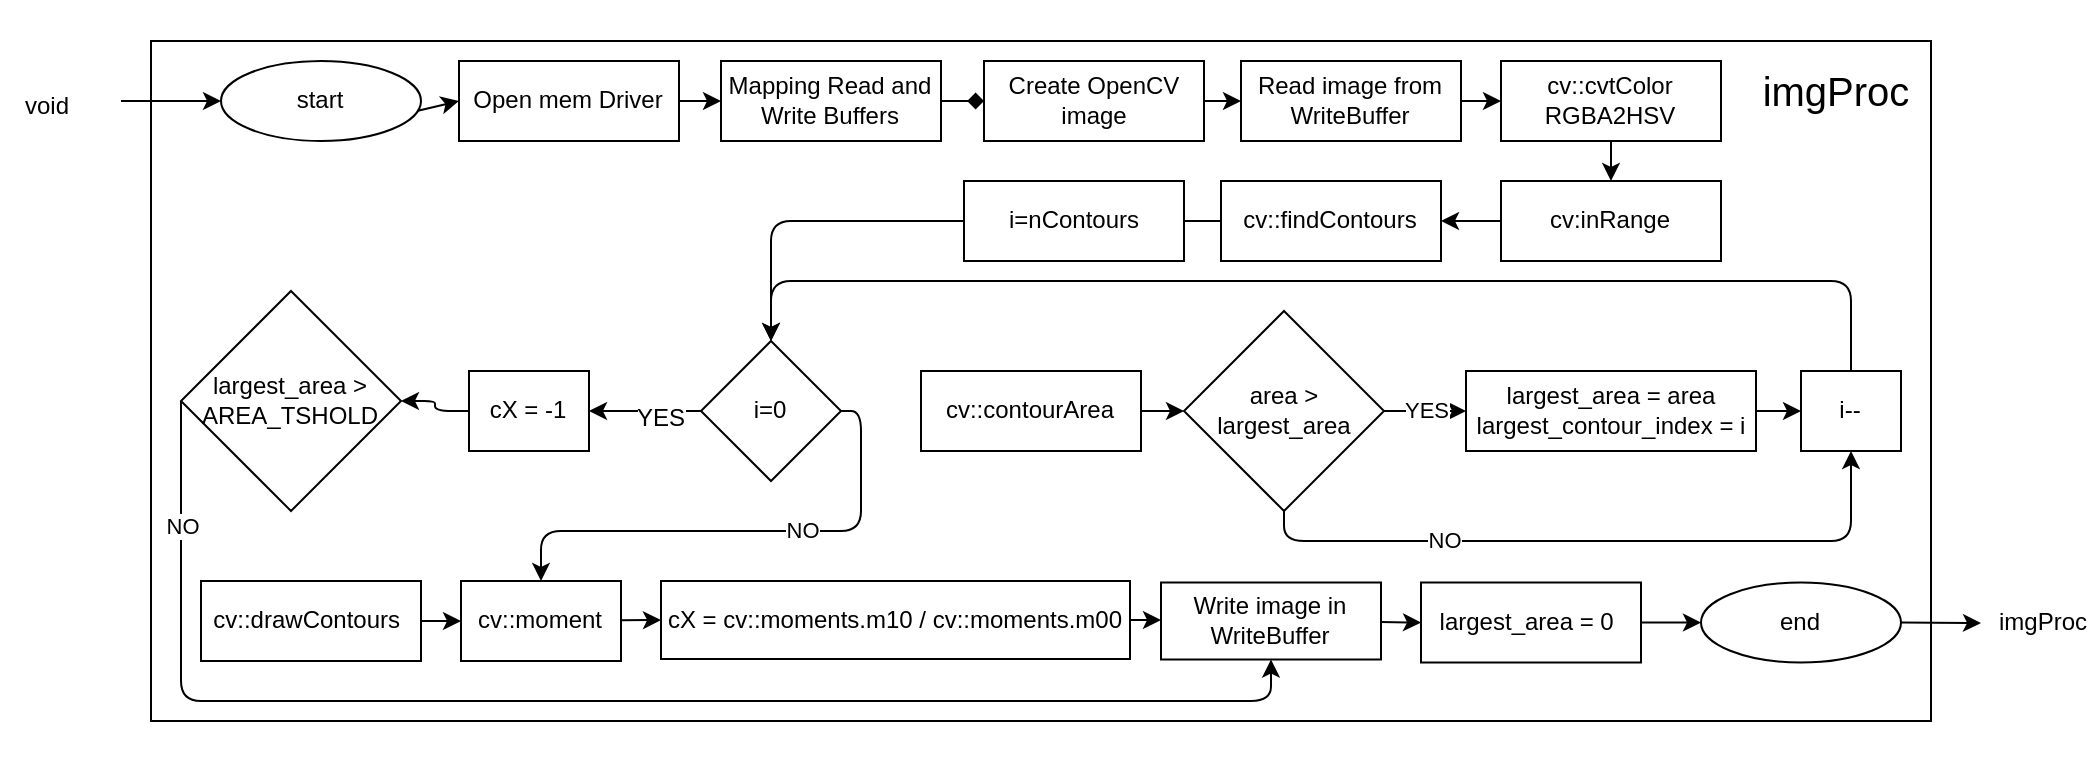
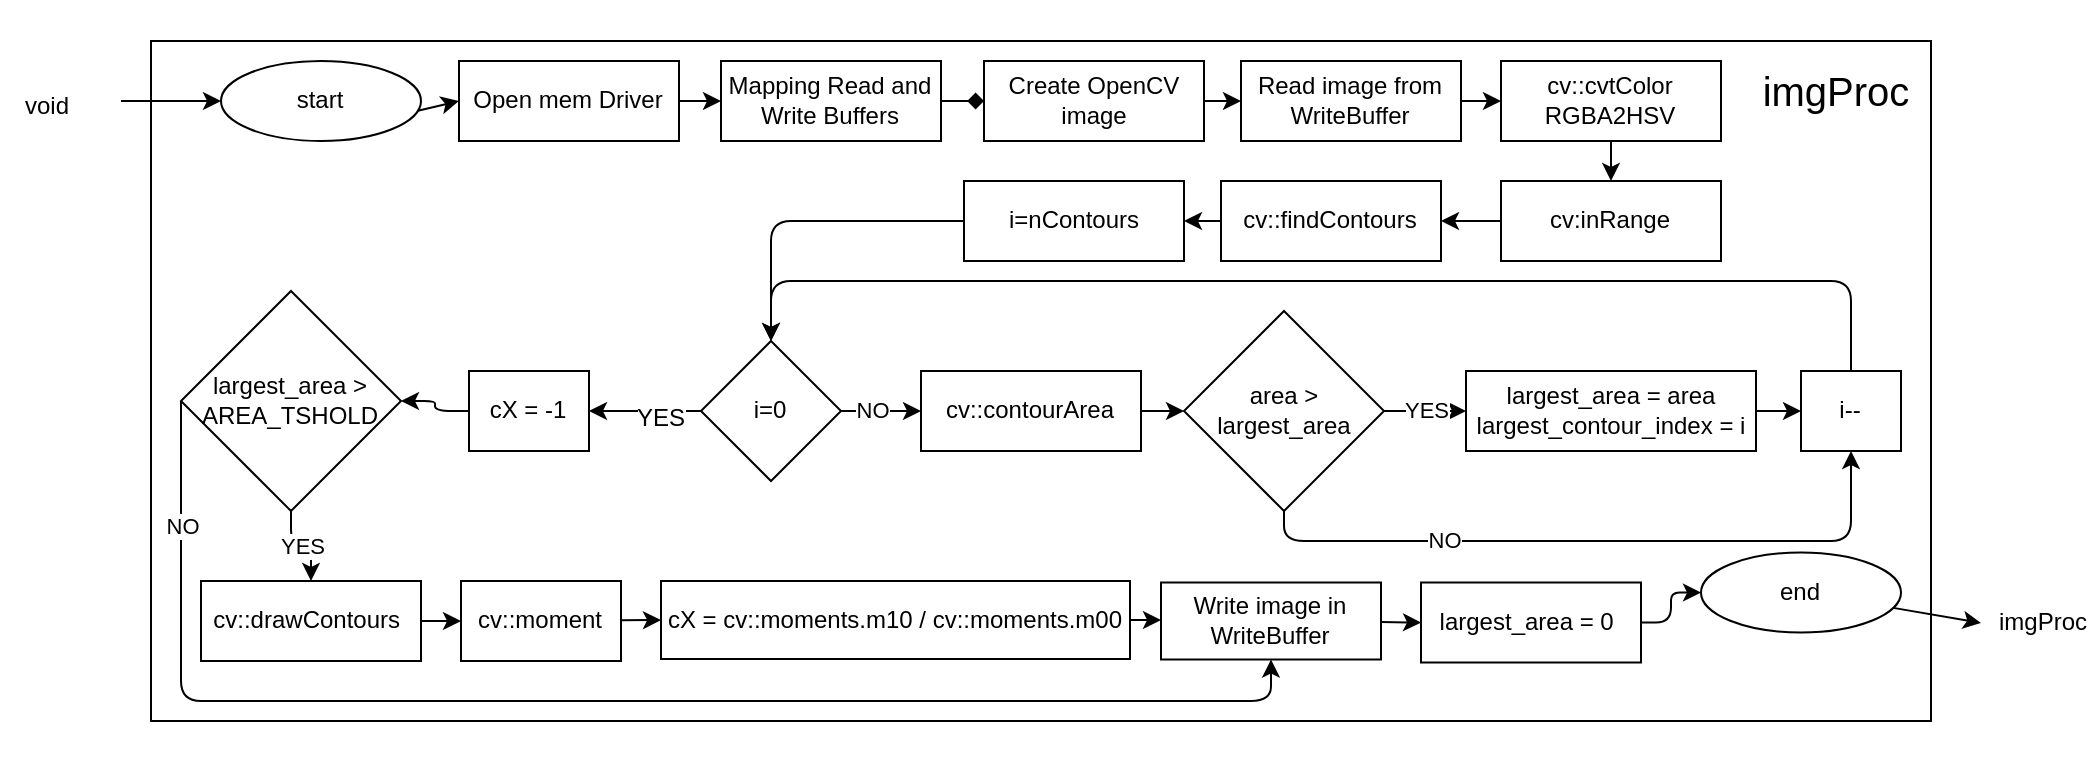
  <mxCell id="0" />
  <mxCell id="1" parent="0" />
  <mxCell id="2" value="" style="rounded=0;whiteSpace=wrap;html=1;fillColor=none;" parent="1" vertex="1"><mxGeometry x="75" width="890" height="340" as="geometry" y="20" /></mxCell>
  <mxCell id="3" style="edgeStyle=none;html=1;" parent="1" source="4" target="6" edge="1"><mxGeometry relative="1" as="geometry" /></mxCell>
  <mxCell id="4" value="Open mem Driver" style="rounded=0;whiteSpace=wrap;html=1;" parent="1" vertex="1"><mxGeometry x="229" y="30" width="110" height="40" as="geometry" /></mxCell>
  <mxCell id="5" style="edgeStyle=none;html=1;endArrow=diamond;" parent="1" source="6" target="8" edge="1"><mxGeometry relative="1" as="geometry" /></mxCell>
  <mxCell id="6" value="Mapping Read and Write Buffers" style="rounded=0;whiteSpace=wrap;html=1;" parent="1" vertex="1"><mxGeometry x="360" y="30" width="110" height="40" as="geometry" /></mxCell>
  <mxCell id="7" style="edgeStyle=none;html=1;entryX=0;entryY=0.5;entryDx=0;entryDy=0;" parent="1" source="8" target="46" edge="1"><mxGeometry relative="1" as="geometry"><mxPoint x="634.94" y="50" as="targetPoint" /></mxGeometry></mxCell>
  <mxCell id="8" value="Create OpenCV image" style="rounded=0;whiteSpace=wrap;html=1;" parent="1" vertex="1"><mxGeometry x="491.5" y="30" width="110" height="40" as="geometry" /></mxCell>
  <mxCell id="9" style="edgeStyle=orthogonalEdgeStyle;html=1;entryX=0.5;entryY=0;entryDx=0;entryDy=0;exitX=0.5;exitY=1;exitDx=0;exitDy=0;" parent="1" source="10" target="12" edge="1"><mxGeometry relative="1" as="geometry"><Array as="points"><mxPoint x="805" y="80" /><mxPoint x="805" y="80" /></Array></mxGeometry></mxCell>
  <mxCell id="10" value="cv::cvtColor RGBA2HSV" style="rounded=0;whiteSpace=wrap;html=1;" parent="1" vertex="1"><mxGeometry x="750" y="30" width="110" height="40" as="geometry" /></mxCell>
  <mxCell id="11" style="edgeStyle=orthogonalEdgeStyle;html=1;entryX=1;entryY=0.5;entryDx=0;entryDy=0;" parent="1" source="12" target="14" edge="1"><mxGeometry relative="1" as="geometry" /></mxCell>
  <mxCell id="12" value="cv:inRange" style="rounded=0;whiteSpace=wrap;html=1;" parent="1" vertex="1"><mxGeometry x="750" y="90" width="110" height="40" as="geometry" /></mxCell>
- <mxCell id="13" style="edgeStyle=none;html=1;endArrow=none;" parent="1" source="14" target="19" edge="1"><mxGeometry relative="1" as="geometry" /></mxCell>
+ <mxCell id="13" style="edgeStyle=none;html=1;" parent="1" source="14" target="19" edge="1"><mxGeometry relative="1" as="geometry" /></mxCell>
  <mxCell id="14" value="cv::findContours" style="rounded=0;whiteSpace=wrap;html=1;" parent="1" vertex="1"><mxGeometry x="610" y="90" width="110" height="40" as="geometry" /></mxCell>
- <mxCell id="15" value="NO" style="edgeStyle=orthogonalEdgeStyle;html=1;exitX=1;exitY=0.5;exitDx=0;exitDy=0;" parent="1" source="17" target="48" edge="1"><mxGeometry x="-0.223" relative="1" as="geometry"><mxPoint as="offset" /></mxGeometry></mxCell>
+ <mxCell id="15" value="NO" style="edgeStyle=orthogonalEdgeStyle;html=1;entryX=0;entryY=0.5;entryDx=0;entryDy=0;exitX=1;exitY=0.5;exitDx=0;exitDy=0;" parent="1" source="17" target="31" edge="1"><mxGeometry x="-0.223" relative="1" as="geometry"><mxPoint as="offset" /></mxGeometry></mxCell>
  <mxCell id="16" value="&lt;font style=&quot;font-size: 12px&quot;&gt;YES&lt;/font&gt;" style="edgeStyle=orthogonalEdgeStyle;html=1;fontSize=20;startArrow=none;startFill=0;endArrow=classic;endFill=1;" parent="1" source="17" target="25" edge="1"><mxGeometry x="-0.286" relative="1" as="geometry"><mxPoint as="offset" /></mxGeometry></mxCell>
  <mxCell id="17" value="i=0" style="rhombus;whiteSpace=wrap;html=1;" parent="1" vertex="1"><mxGeometry x="350" y="170" width="70" height="70" as="geometry" /></mxCell>
  <mxCell id="18" style="edgeStyle=orthogonalEdgeStyle;html=1;entryX=0.5;entryY=0;entryDx=0;entryDy=0;" parent="1" source="19" target="17" edge="1"><mxGeometry relative="1" as="geometry" /></mxCell>
  <mxCell id="19" value="i=nContours" style="rounded=0;whiteSpace=wrap;html=1;" parent="1" vertex="1"><mxGeometry x="481.5" y="90" width="110" height="40" as="geometry" /></mxCell>
+ <mxCell id="20" value="YES" style="edgeStyle=orthogonalEdgeStyle;html=1;entryX=0.5;entryY=0;entryDx=0;entryDy=0;exitX=0.5;exitY=1;exitDx=0;exitDy=0;" parent="1" source="23" target="27" edge="1"><mxGeometry relative="1" as="geometry" /></mxCell>
  <mxCell id="21" style="edgeStyle=orthogonalEdgeStyle;html=1;entryX=0.5;entryY=1;entryDx=0;entryDy=0;" edge="1" parent="1" source="23" target="52"><mxGeometry relative="1" as="geometry"><Array as="points"><mxPoint x="90" y="205" /><mxPoint x="90" y="350" /><mxPoint x="635" y="350" /></Array></mxGeometry></mxCell>
  <mxCell id="22" value="NO" style="edgeLabel;html=1;align=center;verticalAlign=middle;resizable=0;points=[];" vertex="1" connectable="0" parent="21"><mxGeometry x="-0.788" y="-2" relative="1" as="geometry"><mxPoint x="2" y="-14" as="offset" /></mxGeometry></mxCell>
  <mxCell id="23" value="largest_area &amp;gt;&lt;br&gt;AREA_TSHOLD" style="rhombus;whiteSpace=wrap;html=1;" parent="1" vertex="1"><mxGeometry x="90" y="145" width="110" height="110" as="geometry" /></mxCell>
  <mxCell id="24" style="edgeStyle=orthogonalEdgeStyle;html=1;fontSize=20;startArrow=none;startFill=0;endArrow=classic;endFill=1;entryX=1;entryY=0.5;entryDx=0;entryDy=0;" parent="1" source="25" target="23" edge="1"><mxGeometry relative="1" as="geometry"><Array as="points" /></mxGeometry></mxCell>
  <mxCell id="25" value="cX = -1" style="rounded=0;whiteSpace=wrap;html=1;" parent="1" vertex="1"><mxGeometry x="234" y="185" width="60" height="40" as="geometry" /></mxCell>
  <mxCell id="26" style="edgeStyle=orthogonalEdgeStyle;html=1;entryX=0;entryY=0.5;entryDx=0;entryDy=0;exitX=1;exitY=0.5;exitDx=0;exitDy=0;" parent="1" source="27" target="48" edge="1"><mxGeometry relative="1" as="geometry"><mxPoint x="185.25" y="445" as="targetPoint" /></mxGeometry></mxCell>
  <mxCell id="27" value="cv::drawContours&amp;nbsp;" style="rounded=0;whiteSpace=wrap;html=1;" parent="1" vertex="1"><mxGeometry x="100" y="290" width="110" height="40" as="geometry" /></mxCell>
  <mxCell id="28" style="edgeStyle=orthogonalEdgeStyle;html=1;entryX=0;entryY=0.5;entryDx=0;entryDy=0;fontSize=12;startArrow=none;startFill=0;endArrow=classic;endFill=1;exitX=1;exitY=0.5;exitDx=0;exitDy=0;" parent="1" source="29" target="52" edge="1"><mxGeometry relative="1" as="geometry"><mxPoint x="361.5" y="532.97" as="targetPoint" /><Array as="points" /></mxGeometry></mxCell>
  <mxCell id="29" value="cX = cv::moments.m10 / cv::moments.m00" style="rounded=0;whiteSpace=wrap;html=1;" parent="1" vertex="1"><mxGeometry x="330" y="290" width="234.5" height="39" as="geometry" /></mxCell>
  <mxCell id="30" style="edgeStyle=orthogonalEdgeStyle;html=1;entryX=0;entryY=0.5;entryDx=0;entryDy=0;exitX=1;exitY=0.5;exitDx=0;exitDy=0;" parent="1" source="31" target="34" edge="1"><mxGeometry relative="1" as="geometry" /></mxCell>
  <mxCell id="31" value="cv::contourArea" style="rounded=0;whiteSpace=wrap;html=1;" parent="1" vertex="1"><mxGeometry x="460" y="185" width="110" height="40" as="geometry" /></mxCell>
  <mxCell id="32" value="NO" style="edgeStyle=orthogonalEdgeStyle;html=1;exitX=0.5;exitY=1;exitDx=0;exitDy=0;entryX=0.5;entryY=1;entryDx=0;entryDy=0;" parent="1" source="34" target="36" edge="1"><mxGeometry x="-0.445" relative="1" as="geometry"><Array as="points"><mxPoint x="642" y="270" /><mxPoint x="925" y="270" /></Array><mxPoint as="offset" /></mxGeometry></mxCell>
  <mxCell id="33" value="YES" style="edgeStyle=orthogonalEdgeStyle;html=1;" parent="1" source="34" target="38" edge="1"><mxGeometry relative="1" as="geometry" /></mxCell>
  <mxCell id="34" value="area &amp;gt; largest_area" style="rhombus;whiteSpace=wrap;html=1;" parent="1" vertex="1"><mxGeometry x="591.5" y="155" width="100" height="100" as="geometry" /></mxCell>
  <mxCell id="35" style="edgeStyle=orthogonalEdgeStyle;html=1;entryX=0.5;entryY=0;entryDx=0;entryDy=0;" parent="1" source="36" target="17" edge="1"><mxGeometry relative="1" as="geometry"><Array as="points"><mxPoint x="925" y="140" /><mxPoint x="385" y="140" /></Array></mxGeometry></mxCell>
  <mxCell id="36" value="i--" style="rounded=0;whiteSpace=wrap;html=1;" parent="1" vertex="1"><mxGeometry x="900" y="185" width="50" height="40" as="geometry" /></mxCell>
  <mxCell id="37" style="edgeStyle=orthogonalEdgeStyle;html=1;entryX=0;entryY=0.5;entryDx=0;entryDy=0;" parent="1" source="38" target="36" edge="1"><mxGeometry relative="1" as="geometry" /></mxCell>
  <mxCell id="38" value="largest_area = area&lt;br&gt;largest_contour_index = i" style="rounded=0;whiteSpace=wrap;html=1;" parent="1" vertex="1"><mxGeometry x="732.5" y="185" width="145" height="40" as="geometry" /></mxCell>
  <mxCell id="39" style="edgeStyle=orthogonalEdgeStyle;html=1;exitX=1;exitY=0.5;exitDx=0;exitDy=0;" parent="1" source="46" target="10" edge="1"><mxGeometry relative="1" as="geometry"><mxPoint x="744.94" y="50" as="sourcePoint" /></mxGeometry></mxCell>
  <mxCell id="40" style="edgeStyle=orthogonalEdgeStyle;html=1;fontSize=12;startArrow=none;startFill=0;endArrow=classic;endFill=1;" parent="1" source="41" target="50" edge="1"><mxGeometry relative="1" as="geometry" /></mxCell>
  <mxCell id="41" value="&lt;font face=&quot;helvetica&quot;&gt;largest_area = 0&amp;nbsp;&lt;/font&gt;" style="rounded=0;whiteSpace=wrap;html=1;" parent="1" vertex="1"><mxGeometry x="710" y="290.75" width="110" height="40" as="geometry" /></mxCell>
  <mxCell id="42" style="edgeStyle=orthogonalEdgeStyle;html=1;startArrow=classic;startFill=1;endArrow=none;endFill=0;" parent="1" source="44" edge="1"><mxGeometry relative="1" as="geometry"><mxPoint x="60" y="50" as="targetPoint" /></mxGeometry></mxCell>
  <mxCell id="43" style="edgeStyle=none;html=1;entryX=0;entryY=0.5;entryDx=0;entryDy=0;" parent="1" source="44" target="4" edge="1"><mxGeometry relative="1" as="geometry" /></mxCell>
  <mxCell id="44" value="start" style="ellipse;whiteSpace=wrap;html=1;fillColor=none;" parent="1" vertex="1"><mxGeometry x="110" y="30" width="100" height="40" as="geometry" /></mxCell>
  <mxCell id="45" value="imgProc" style="text;html=1;strokeColor=none;fillColor=none;align=center;verticalAlign=middle;whiteSpace=wrap;rounded=0;fontSize=20;" parent="1" vertex="1"><mxGeometry x="877.5" y="30" width="80" height="30" as="geometry" /></mxCell>
  <mxCell id="46" value="Read image from WriteBuffer" style="rounded=0;whiteSpace=wrap;html=1;" parent="1" vertex="1"><mxGeometry x="620" y="30" width="110" height="40" as="geometry" /></mxCell>
  <mxCell id="47" style="edgeStyle=none;html=1;entryX=0;entryY=0.5;entryDx=0;entryDy=0;" parent="1" source="48" target="29" edge="1"><mxGeometry relative="1" as="geometry"><mxPoint x="530" y="322" as="targetPoint" /></mxGeometry></mxCell>
  <mxCell id="48" value="cv::moment" style="rounded=0;whiteSpace=wrap;html=1;" parent="1" vertex="1"><mxGeometry x="230" y="290" width="80" height="40" as="geometry" /></mxCell>
  <mxCell id="49" style="edgeStyle=none;html=1;" parent="1" source="50" edge="1"><mxGeometry relative="1" as="geometry"><mxPoint x="990" y="311" as="targetPoint" /></mxGeometry></mxCell>
- <mxCell id="50" value="end" style="ellipse;whiteSpace=wrap;html=1;fillColor=none;" parent="1" vertex="1"><mxGeometry x="850" y="290.75" width="100" height="40" as="geometry" /></mxCell>
+ <mxCell id="50" value="end" style="ellipse;whiteSpace=wrap;html=1;fillColor=none;" parent="1" vertex="1"><mxGeometry x="850" y="275.75" width="100" height="40" as="geometry" /></mxCell>
  <mxCell id="51" style="edgeStyle=none;html=1;entryX=0;entryY=0.5;entryDx=0;entryDy=0;" parent="1" source="52" target="41" edge="1"><mxGeometry relative="1" as="geometry" /></mxCell>
  <mxCell id="52" value="&lt;font face=&quot;helvetica&quot;&gt;Write image in WriteBuffer&lt;/font&gt;" style="rounded=0;whiteSpace=wrap;html=1;" parent="1" vertex="1"><mxGeometry x="580" y="290.75" width="110" height="38.5" as="geometry" /></mxCell>
  <mxCell id="53" value="&lt;span style=&quot;font-size: 12px&quot;&gt;void&lt;/span&gt;" style="edgeLabel;html=1;align=center;verticalAlign=middle;resizable=0;points=[];labelBackgroundColor=none;" vertex="1" connectable="0" parent="1"><mxGeometry x="20.002" y="50.005" as="geometry"><mxPoint x="2" y="2" as="offset" /></mxGeometry></mxCell>
  <mxCell id="54" value="&lt;span style=&quot;font-size: 12px&quot;&gt;imgProc&lt;/span&gt;" style="edgeLabel;html=1;align=center;verticalAlign=middle;resizable=0;points=[];labelBackgroundColor=none;" vertex="1" connectable="0" parent="1"><mxGeometry x="40.002" y="50.005" as="geometry"><mxPoint x="980" y="260" as="offset" /></mxGeometry></mxCell>
